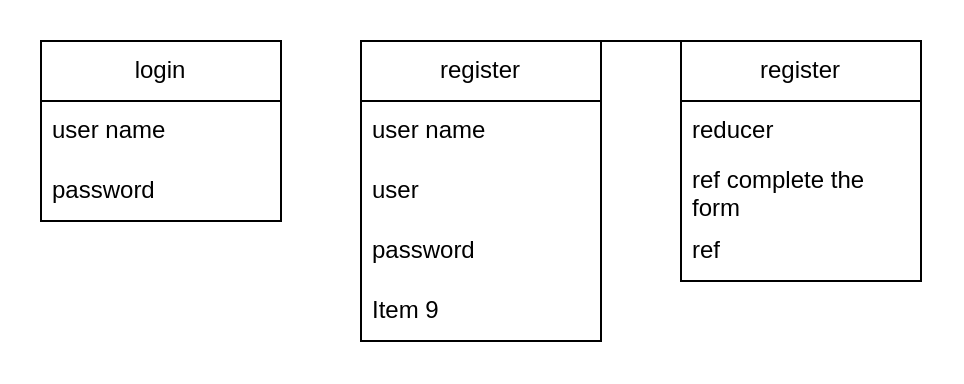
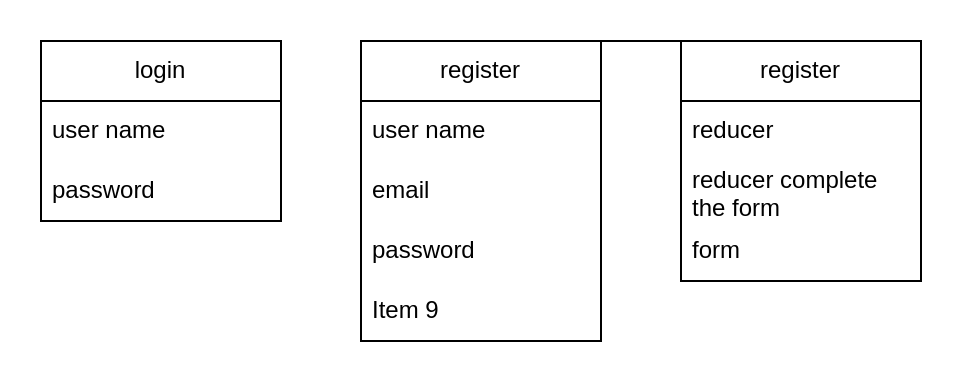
  <mxCell id="0" />
  <mxCell id="1" parent="0" />
  <mxCell id="2" value="login" style="swimlane;fontStyle=0;childLayout=stackLayout;horizontal=1;startSize=30;horizontalStack=0;resizeParent=1;resizeParentMax=0;resizeLast=0;collapsible=1;marginBottom=0;whiteSpace=wrap;html=1;" parent="1" vertex="1"><mxGeometry width="120" height="90" as="geometry" x="20" y="20" /></mxCell>
  <mxCell id="3" value="user name" style="text;strokeColor=none;fillColor=none;align=left;verticalAlign=middle;spacingLeft=4;spacingRight=4;overflow=hidden;points=[[0,0.5],[1,0.5]];portConstraint=eastwest;rotatable=0;whiteSpace=wrap;html=1;" parent="2" vertex="1"><mxGeometry y="30" width="120" height="30" as="geometry" /></mxCell>
  <mxCell id="4" value="password" style="text;strokeColor=none;fillColor=none;align=left;verticalAlign=middle;spacingLeft=4;spacingRight=4;overflow=hidden;points=[[0,0.5],[1,0.5]];portConstraint=eastwest;rotatable=0;whiteSpace=wrap;html=1;" parent="2" vertex="1"><mxGeometry y="60" width="120" height="30" as="geometry" /></mxCell>
  <mxCell id="5" value="register" style="swimlane;fontStyle=0;childLayout=stackLayout;horizontal=1;startSize=30;horizontalStack=0;resizeParent=1;resizeParentMax=0;resizeLast=0;collapsible=1;marginBottom=0;whiteSpace=wrap;html=1;" parent="1" vertex="1"><mxGeometry x="180" width="120" height="150" as="geometry" y="20" /></mxCell>
  <mxCell id="6" value="user name&amp;nbsp;" style="text;strokeColor=none;fillColor=none;align=left;verticalAlign=middle;spacingLeft=4;spacingRight=4;overflow=hidden;points=[[0,0.5],[1,0.5]];portConstraint=eastwest;rotatable=0;whiteSpace=wrap;html=1;" parent="5" vertex="1"><mxGeometry y="30" width="120" height="30" as="geometry" /></mxCell>
- <mxCell id="7" value="user&amp;nbsp;" style="text;strokeColor=none;fillColor=none;align=left;verticalAlign=middle;spacingLeft=4;spacingRight=4;overflow=hidden;points=[[0,0.5],[1,0.5]];portConstraint=eastwest;rotatable=0;whiteSpace=wrap;html=1;" parent="5" vertex="1"><mxGeometry y="60" width="120" height="30" as="geometry" /></mxCell>
+ <mxCell id="7" value="email&amp;nbsp;" style="text;strokeColor=none;fillColor=none;align=left;verticalAlign=middle;spacingLeft=4;spacingRight=4;overflow=hidden;points=[[0,0.5],[1,0.5]];portConstraint=eastwest;rotatable=0;whiteSpace=wrap;html=1;" parent="5" vertex="1"><mxGeometry y="60" width="120" height="30" as="geometry" /></mxCell>
  <mxCell id="8" value="password&amp;nbsp;" style="text;strokeColor=none;fillColor=none;align=left;verticalAlign=middle;spacingLeft=4;spacingRight=4;overflow=hidden;points=[[0,0.5],[1,0.5]];portConstraint=eastwest;rotatable=0;whiteSpace=wrap;html=1;" parent="5" vertex="1"><mxGeometry y="90" width="120" height="30" as="geometry" /></mxCell>
  <mxCell id="9" value="Item 9" style="text;strokeColor=none;fillColor=none;align=left;verticalAlign=middle;spacingLeft=4;spacingRight=4;overflow=hidden;points=[[0,0.5],[1,0.5]];portConstraint=eastwest;rotatable=0;whiteSpace=wrap;html=1;" parent="5" vertex="1"><mxGeometry y="120" width="120" height="30" as="geometry" /></mxCell>
  <mxCell id="10" value="register" style="swimlane;fontStyle=0;childLayout=stackLayout;horizontal=1;startSize=30;horizontalStack=0;resizeParent=1;resizeParentMax=0;resizeLast=0;collapsible=1;marginBottom=0;whiteSpace=wrap;html=1;" vertex="1" parent="1"><mxGeometry x="340" width="120" height="120" as="geometry" y="20" /></mxCell>
  <mxCell id="11" value="reducer" style="text;strokeColor=none;fillColor=none;align=left;verticalAlign=middle;spacingLeft=4;spacingRight=4;overflow=hidden;points=[[0,0.5],[1,0.5]];portConstraint=eastwest;rotatable=0;whiteSpace=wrap;html=1;" vertex="1" parent="10"><mxGeometry y="30" width="120" height="30" as="geometry" /></mxCell>
- <mxCell id="12" value="ref complete the form" style="text;strokeColor=none;fillColor=none;align=left;verticalAlign=middle;spacingLeft=4;spacingRight=4;overflow=hidden;points=[[0,0.5],[1,0.5]];portConstraint=eastwest;rotatable=0;whiteSpace=wrap;html=1;" vertex="1" parent="10"><mxGeometry y="60" width="120" height="30" as="geometry" /></mxCell>
- <mxCell id="13" value="ref&amp;nbsp;" style="text;strokeColor=none;fillColor=none;align=left;verticalAlign=middle;spacingLeft=4;spacingRight=4;overflow=hidden;points=[[0,0.5],[1,0.5]];portConstraint=eastwest;rotatable=0;whiteSpace=wrap;html=1;" vertex="1" parent="10"><mxGeometry y="90" width="120" height="30" as="geometry" /></mxCell>
+ <mxCell id="12" value="reducer complete the form" style="text;strokeColor=none;fillColor=none;align=left;verticalAlign=middle;spacingLeft=4;spacingRight=4;overflow=hidden;points=[[0,0.5],[1,0.5]];portConstraint=eastwest;rotatable=0;whiteSpace=wrap;html=1;" vertex="1" parent="10"><mxGeometry y="60" width="120" height="30" as="geometry" /></mxCell>
+ <mxCell id="13" value="form&amp;nbsp;" style="text;strokeColor=none;fillColor=none;align=left;verticalAlign=middle;spacingLeft=4;spacingRight=4;overflow=hidden;points=[[0,0.5],[1,0.5]];portConstraint=eastwest;rotatable=0;whiteSpace=wrap;html=1;" vertex="1" parent="10"><mxGeometry y="90" width="120" height="30" as="geometry" /></mxCell>
  <mxCell id="14" value="" style="endArrow=none;html=1;rounded=0;exitX=1;exitY=0;exitDx=0;exitDy=0;entryX=0;entryY=0;entryDx=0;entryDy=0;" edge="1" parent="1" source="5" target="10"><mxGeometry width="50" height="50" relative="1" as="geometry"><mxPoint x="550" y="50" as="sourcePoint" /><mxPoint x="600" y="0" as="targetPoint" /></mxGeometry></mxCell>
